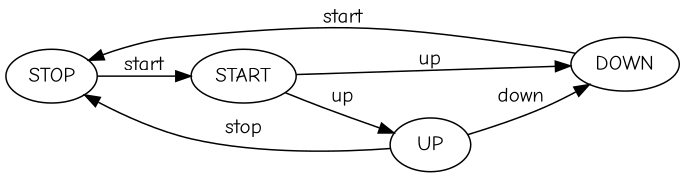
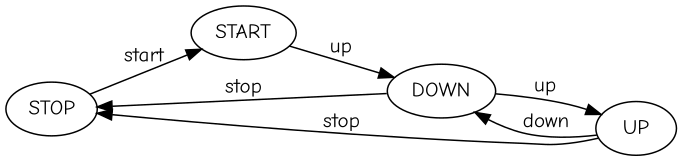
  digraph {
    fontname="Comic Neue"
    rankdir=LR
    node [fontname="Comic Neue"]
    edge [fontname="Comic Neue"]
    STOP
    START
    DOWN
    UP
    STOP -> START [label=start]
    START -> DOWN [label=up]
-   DOWN -> STOP [label=start]
-   START -> UP [label=up]
+   DOWN -> STOP [label=stop]
+   DOWN -> UP [label=up]
    UP -> STOP [label=stop]
    UP -> DOWN [label=down]
  }
